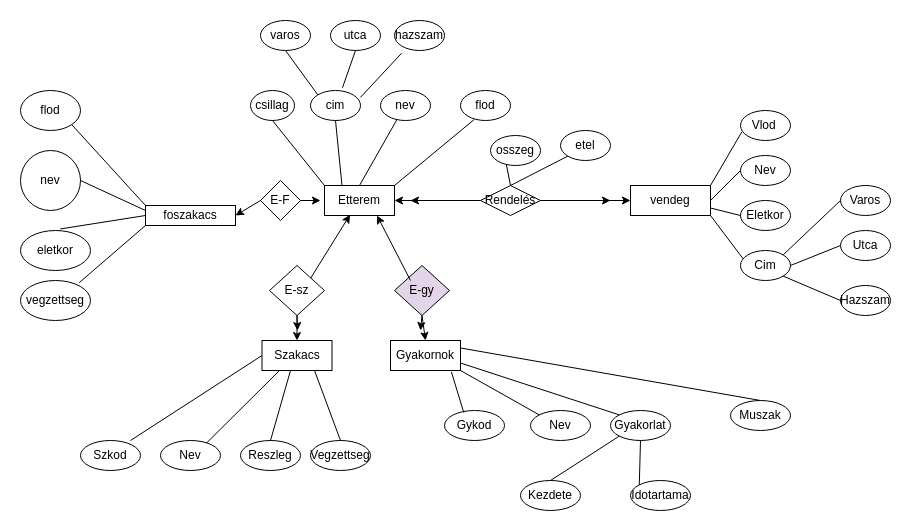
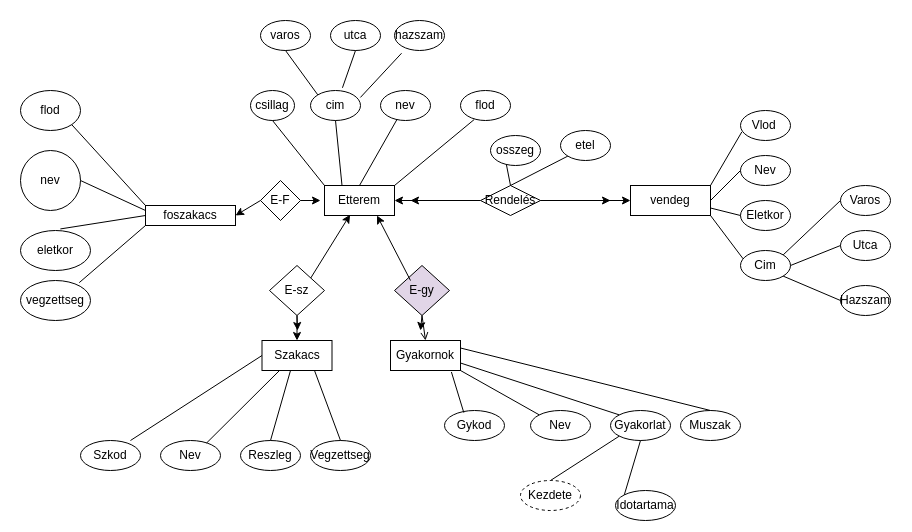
  <mxCell id="0" />
  <mxCell id="1" parent="0" />
  <mxCell id="2" value="flod" style="ellipse;whiteSpace=wrap;html=1;" vertex="1" parent="1"><mxGeometry x="20" y="90" width="60" height="40" as="geometry" /></mxCell>
  <mxCell id="3" value="nev" style="ellipse;whiteSpace=wrap;html=1;" vertex="1" parent="1"><mxGeometry x="20" y="150" width="60" height="60" as="geometry" /></mxCell>
  <mxCell id="4" value="eletkor" style="ellipse;whiteSpace=wrap;html=1;" vertex="1" parent="1"><mxGeometry x="20" y="230" width="70" height="40" as="geometry" /></mxCell>
  <mxCell id="5" value="vegzettseg" style="ellipse;whiteSpace=wrap;html=1;" vertex="1" parent="1"><mxGeometry x="20" y="280" width="70" height="40" as="geometry" /></mxCell>
  <mxCell id="6" value="foszakacs" style="rounded=0;whiteSpace=wrap;html=1;" vertex="1" parent="1"><mxGeometry x="145" y="205" width="90" height="20" as="geometry" /></mxCell>
  <mxCell id="7" value="" style="endArrow=none;html=1;rounded=0;entryX=1;entryY=1;entryDx=0;entryDy=0;exitX=0;exitY=0;exitDx=0;exitDy=0;" edge="1" parent="1" source="6" target="2"><mxGeometry width="50" height="50" relative="1" as="geometry"><mxPoint x="250" y="220" as="sourcePoint" /><mxPoint x="300" y="170" as="targetPoint" /></mxGeometry></mxCell>
  <mxCell id="8" value="" style="endArrow=none;html=1;rounded=0;entryX=1;entryY=0.5;entryDx=0;entryDy=0;exitX=0;exitY=0.25;exitDx=0;exitDy=0;" edge="1" parent="1" source="6" target="3"><mxGeometry width="50" height="50" relative="1" as="geometry"><mxPoint x="250" y="220" as="sourcePoint" /><mxPoint x="300" y="170" as="targetPoint" /></mxGeometry></mxCell>
  <mxCell id="9" value="" style="endArrow=none;html=1;rounded=0;entryX=0.569;entryY=-0.039;entryDx=0;entryDy=0;entryPerimeter=0;exitX=0;exitY=0.5;exitDx=0;exitDy=0;" edge="1" parent="1" source="6" target="4"><mxGeometry width="50" height="50" relative="1" as="geometry"><mxPoint x="250" y="220" as="sourcePoint" /><mxPoint x="300" y="170" as="targetPoint" /></mxGeometry></mxCell>
  <mxCell id="10" value="" style="endArrow=none;html=1;rounded=0;entryX=0.839;entryY=0.054;entryDx=0;entryDy=0;entryPerimeter=0;exitX=0;exitY=1;exitDx=0;exitDy=0;" edge="1" parent="1" source="6" target="5"><mxGeometry width="50" height="50" relative="1" as="geometry"><mxPoint x="250" y="220" as="sourcePoint" /><mxPoint x="300" y="170" as="targetPoint" /></mxGeometry></mxCell>
  <mxCell id="11" value="E-F" style="rhombus;whiteSpace=wrap;html=1;" vertex="1" parent="1"><mxGeometry x="260" y="180" width="40" height="40" as="geometry" /></mxCell>
  <mxCell id="12" value="" style="endArrow=classic;html=1;rounded=0;entryX=1;entryY=0.5;entryDx=0;entryDy=0;exitX=0;exitY=0.5;exitDx=0;exitDy=0;" edge="1" parent="1" source="11" target="6"><mxGeometry width="50" height="50" relative="1" as="geometry"><mxPoint x="250" y="220" as="sourcePoint" /><mxPoint x="300" y="170" as="targetPoint" /></mxGeometry></mxCell>
  <mxCell id="13" value="" style="endArrow=classic;html=1;rounded=0;exitX=1;exitY=0.5;exitDx=0;exitDy=0;" edge="1" parent="1" source="11"><mxGeometry width="50" height="50" relative="1" as="geometry"><mxPoint x="250" y="220" as="sourcePoint" /><mxPoint x="320" y="200" as="targetPoint" /></mxGeometry></mxCell>
  <mxCell id="14" value="Etterem" style="rounded=0;whiteSpace=wrap;html=1;" vertex="1" parent="1"><mxGeometry x="324" y="185" width="70" height="30" as="geometry" /></mxCell>
  <mxCell id="15" value="csillag" style="ellipse;whiteSpace=wrap;html=1;" vertex="1" parent="1"><mxGeometry x="250" y="90" width="44" height="30" as="geometry" /></mxCell>
  <mxCell id="16" value="cim" style="ellipse;whiteSpace=wrap;html=1;" vertex="1" parent="1"><mxGeometry x="310" y="90" width="50" height="30" as="geometry" /></mxCell>
  <mxCell id="17" value="nev" style="ellipse;whiteSpace=wrap;html=1;" vertex="1" parent="1"><mxGeometry x="380" y="90" width="50" height="30" as="geometry" /></mxCell>
  <mxCell id="18" value="flod" style="ellipse;whiteSpace=wrap;html=1;" vertex="1" parent="1"><mxGeometry x="460" y="90" width="50" height="30" as="geometry" /></mxCell>
  <mxCell id="19" value="varos" style="ellipse;whiteSpace=wrap;html=1;" vertex="1" parent="1"><mxGeometry x="260" width="50" height="30" as="geometry" y="20" /></mxCell>
  <mxCell id="20" value="utca" style="ellipse;whiteSpace=wrap;html=1;" vertex="1" parent="1"><mxGeometry x="330" width="50" height="30" as="geometry" y="20" /></mxCell>
  <mxCell id="21" value="hazszam" style="ellipse;whiteSpace=wrap;html=1;" vertex="1" parent="1"><mxGeometry x="394" width="50" height="30" as="geometry" y="20" /></mxCell>
  <mxCell id="22" value="" style="endArrow=none;html=1;rounded=0;entryX=0.5;entryY=1;entryDx=0;entryDy=0;exitX=0;exitY=0;exitDx=0;exitDy=0;" edge="1" parent="1" source="16" target="19"><mxGeometry width="50" height="50" relative="1" as="geometry"><mxPoint x="370" y="150" as="sourcePoint" /><mxPoint x="420" y="100" as="targetPoint" /></mxGeometry></mxCell>
  <mxCell id="23" value="" style="endArrow=none;html=1;rounded=0;entryX=0.5;entryY=1;entryDx=0;entryDy=0;exitX=0.639;exitY=-0.09;exitDx=0;exitDy=0;exitPerimeter=0;" edge="1" parent="1" source="16" target="20"><mxGeometry width="50" height="50" relative="1" as="geometry"><mxPoint x="370" y="150" as="sourcePoint" /><mxPoint x="420" y="100" as="targetPoint" /></mxGeometry></mxCell>
  <mxCell id="24" value="" style="endArrow=none;html=1;rounded=0;entryX=0;entryY=1;entryDx=0;entryDy=0;exitX=0.998;exitY=0.232;exitDx=0;exitDy=0;exitPerimeter=0;" edge="1" parent="1" source="16"><mxGeometry width="50" height="50" relative="1" as="geometry"><mxPoint x="370" y="157.27" as="sourcePoint" /><mxPoint x="401.075" y="52.726" as="targetPoint" /></mxGeometry></mxCell>
  <mxCell id="25" value="" style="endArrow=none;html=1;rounded=0;entryX=0.5;entryY=1;entryDx=0;entryDy=0;exitX=0;exitY=0;exitDx=0;exitDy=0;" edge="1" parent="1" source="14" target="15"><mxGeometry width="50" height="50" relative="1" as="geometry"><mxPoint x="410" y="230" as="sourcePoint" /><mxPoint x="460" y="180" as="targetPoint" /></mxGeometry></mxCell>
  <mxCell id="26" value="" style="endArrow=none;html=1;rounded=0;entryX=0.5;entryY=1;entryDx=0;entryDy=0;exitX=0.25;exitY=0;exitDx=0;exitDy=0;" edge="1" parent="1" source="14" target="16"><mxGeometry width="50" height="50" relative="1" as="geometry"><mxPoint x="410" y="230" as="sourcePoint" /><mxPoint x="460" y="180" as="targetPoint" /></mxGeometry></mxCell>
  <mxCell id="27" value="" style="endArrow=none;html=1;rounded=0;entryX=0.329;entryY=0.968;entryDx=0;entryDy=0;entryPerimeter=0;exitX=0.5;exitY=0;exitDx=0;exitDy=0;" edge="1" parent="1" source="14" target="17"><mxGeometry width="50" height="50" relative="1" as="geometry"><mxPoint x="410" y="230" as="sourcePoint" /><mxPoint x="460" y="180" as="targetPoint" /></mxGeometry></mxCell>
  <mxCell id="28" value="" style="endArrow=none;html=1;rounded=0;entryX=0.274;entryY=0.968;entryDx=0;entryDy=0;entryPerimeter=0;exitX=1;exitY=0;exitDx=0;exitDy=0;" edge="1" parent="1" source="14" target="18"><mxGeometry width="50" height="50" relative="1" as="geometry"><mxPoint x="410" y="230" as="sourcePoint" /><mxPoint x="460" y="180" as="targetPoint" /></mxGeometry></mxCell>
  <mxCell id="29" value="" style="endArrow=classic;html=1;rounded=0;entryX=1;entryY=0.5;entryDx=0;entryDy=0;" edge="1" parent="1" target="14"><mxGeometry width="50" height="50" relative="1" as="geometry"><mxPoint x="450" y="200" as="sourcePoint" /><mxPoint x="460" y="180" as="targetPoint" /></mxGeometry></mxCell>
  <mxCell id="30" value="" style="endArrow=classic;html=1;rounded=0;" edge="1" parent="1"><mxGeometry width="50" height="50" relative="1" as="geometry"><mxPoint x="480" y="200" as="sourcePoint" /><mxPoint x="410" y="200" as="targetPoint" /></mxGeometry></mxCell>
  <mxCell id="31" value="Rendelés" style="rhombus;whiteSpace=wrap;html=1;" vertex="1" parent="1"><mxGeometry x="480" y="185" width="60" height="30" as="geometry" /></mxCell>
  <mxCell id="32" value="" style="endArrow=none;html=1;rounded=0;entryX=0.315;entryY=0.945;entryDx=0;entryDy=0;entryPerimeter=0;exitX=0.5;exitY=0;exitDx=0;exitDy=0;" edge="1" parent="1" source="31" target="33"><mxGeometry width="50" height="50" relative="1" as="geometry"><mxPoint x="410" y="230" as="sourcePoint" /><mxPoint x="490" y="170" as="targetPoint" /></mxGeometry></mxCell>
  <mxCell id="33" value="osszeg" style="ellipse;whiteSpace=wrap;html=1;" vertex="1" parent="1"><mxGeometry x="490" y="135" width="50" height="30" as="geometry" /></mxCell>
  <mxCell id="34" value="etel" style="ellipse;whiteSpace=wrap;html=1;" vertex="1" parent="1"><mxGeometry x="560" y="130" width="50" height="30" as="geometry" /></mxCell>
  <mxCell id="35" value="" style="endArrow=none;html=1;rounded=0;entryX=0;entryY=1;entryDx=0;entryDy=0;exitX=0.596;exitY=0.008;exitDx=0;exitDy=0;exitPerimeter=0;" edge="1" parent="1" target="34"><mxGeometry width="50" height="50" relative="1" as="geometry"><mxPoint x="510" y="185" as="sourcePoint" /><mxPoint x="561.315" y="155.216" as="targetPoint" /></mxGeometry></mxCell>
  <mxCell id="36" value="" style="endArrow=classic;html=1;rounded=0;exitX=1;exitY=0.5;exitDx=0;exitDy=0;" edge="1" parent="1" source="31"><mxGeometry width="50" height="50" relative="1" as="geometry"><mxPoint x="650" y="230" as="sourcePoint" /><mxPoint x="630" y="200" as="targetPoint" /></mxGeometry></mxCell>
  <mxCell id="37" value="" style="endArrow=classic;html=1;rounded=0;exitX=1;exitY=0.5;exitDx=0;exitDy=0;" edge="1" parent="1" source="31"><mxGeometry width="50" height="50" relative="1" as="geometry"><mxPoint x="650" y="230" as="sourcePoint" /><mxPoint x="610" y="200" as="targetPoint" /></mxGeometry></mxCell>
  <mxCell id="38" value="vendeg" style="rounded=0;whiteSpace=wrap;html=1;" vertex="1" parent="1"><mxGeometry x="630" y="185" width="80" height="30" as="geometry" /></mxCell>
  <mxCell id="39" value="Vlod&lt;span style=&quot;white-space: pre;&quot;&gt;&#09;&lt;/span&gt;" style="ellipse;whiteSpace=wrap;html=1;" vertex="1" parent="1"><mxGeometry x="740" y="110" width="50" height="30" as="geometry" /></mxCell>
  <mxCell id="40" value="Nev" style="ellipse;whiteSpace=wrap;html=1;" vertex="1" parent="1"><mxGeometry x="740" y="155" width="50" height="30" as="geometry" /></mxCell>
  <mxCell id="41" value="Eletkor" style="ellipse;whiteSpace=wrap;html=1;" vertex="1" parent="1"><mxGeometry x="740" y="200" width="50" height="30" as="geometry" /></mxCell>
  <mxCell id="42" value="Cim" style="ellipse;whiteSpace=wrap;html=1;" vertex="1" parent="1"><mxGeometry x="740" y="250" width="50" height="30" as="geometry" /></mxCell>
  <mxCell id="43" value="Varos" style="ellipse;whiteSpace=wrap;html=1;" vertex="1" parent="1"><mxGeometry x="840" y="185" width="50" height="30" as="geometry" /></mxCell>
  <mxCell id="44" value="Utca" style="ellipse;whiteSpace=wrap;html=1;" vertex="1" parent="1"><mxGeometry x="840" y="230" width="50" height="30" as="geometry" /></mxCell>
  <mxCell id="45" value="Hazszam" style="ellipse;whiteSpace=wrap;html=1;" vertex="1" parent="1"><mxGeometry x="840" y="285" width="50" height="30" as="geometry" /></mxCell>
  <mxCell id="46" value="" style="endArrow=none;html=1;rounded=0;entryX=0;entryY=0.5;entryDx=0;entryDy=0;exitX=1;exitY=0;exitDx=0;exitDy=0;" edge="1" parent="1" source="42" target="43"><mxGeometry width="50" height="50" relative="1" as="geometry"><mxPoint x="690" y="230" as="sourcePoint" /><mxPoint x="740" y="180" as="targetPoint" /></mxGeometry></mxCell>
  <mxCell id="47" value="" style="endArrow=none;html=1;rounded=0;entryX=0;entryY=0.5;entryDx=0;entryDy=0;exitX=1;exitY=0.5;exitDx=0;exitDy=0;" edge="1" parent="1" source="42" target="44"><mxGeometry width="50" height="50" relative="1" as="geometry"><mxPoint x="690" y="230" as="sourcePoint" /><mxPoint x="740" y="180" as="targetPoint" /></mxGeometry></mxCell>
  <mxCell id="48" value="" style="endArrow=none;html=1;rounded=0;entryX=0;entryY=0.5;entryDx=0;entryDy=0;exitX=1;exitY=1;exitDx=0;exitDy=0;" edge="1" parent="1" source="42" target="45"><mxGeometry width="50" height="50" relative="1" as="geometry"><mxPoint x="690" y="230" as="sourcePoint" /><mxPoint x="740" y="180" as="targetPoint" /></mxGeometry></mxCell>
  <mxCell id="49" value="" style="endArrow=none;html=1;rounded=0;entryX=0.026;entryY=0.715;entryDx=0;entryDy=0;entryPerimeter=0;exitX=1;exitY=0;exitDx=0;exitDy=0;" edge="1" parent="1" source="38" target="39"><mxGeometry width="50" height="50" relative="1" as="geometry"><mxPoint x="690" y="230" as="sourcePoint" /><mxPoint x="740" y="180" as="targetPoint" /></mxGeometry></mxCell>
  <mxCell id="50" value="" style="endArrow=none;html=1;rounded=0;entryX=0;entryY=0.5;entryDx=0;entryDy=0;exitX=1;exitY=0.5;exitDx=0;exitDy=0;" edge="1" parent="1" source="38" target="40"><mxGeometry width="50" height="50" relative="1" as="geometry"><mxPoint x="690" y="230" as="sourcePoint" /><mxPoint x="740" y="180" as="targetPoint" /></mxGeometry></mxCell>
  <mxCell id="51" value="" style="endArrow=none;html=1;rounded=0;entryX=0;entryY=0.5;entryDx=0;entryDy=0;exitX=1;exitY=0.75;exitDx=0;exitDy=0;" edge="1" parent="1" source="38" target="41"><mxGeometry width="50" height="50" relative="1" as="geometry"><mxPoint x="690" y="230" as="sourcePoint" /><mxPoint x="740" y="180" as="targetPoint" /></mxGeometry></mxCell>
  <mxCell id="52" value="" style="endArrow=none;html=1;rounded=0;entryX=0.053;entryY=0.278;entryDx=0;entryDy=0;entryPerimeter=0;exitX=1;exitY=1;exitDx=0;exitDy=0;" edge="1" parent="1" source="38" target="42"><mxGeometry width="50" height="50" relative="1" as="geometry"><mxPoint x="690" y="230" as="sourcePoint" /><mxPoint x="740" y="180" as="targetPoint" /></mxGeometry></mxCell>
  <mxCell id="53" value="E-sz" style="rhombus;whiteSpace=wrap;html=1;" vertex="1" parent="1"><mxGeometry x="269" y="265" width="55" height="50" as="geometry" /></mxCell>
  <mxCell id="54" value="E-gy" style="rhombus;whiteSpace=wrap;html=1;fillColor=#e1d5e7;" vertex="1" parent="1"><mxGeometry x="394" y="265" width="55" height="50" as="geometry" /></mxCell>
  <mxCell id="55" value="" style="endArrow=classic;html=1;rounded=0;entryX=0.365;entryY=0.974;entryDx=0;entryDy=0;entryPerimeter=0;exitX=1;exitY=0;exitDx=0;exitDy=0;" edge="1" parent="1" source="53" target="14"><mxGeometry width="50" height="50" relative="1" as="geometry"><mxPoint x="310" y="320" as="sourcePoint" /><mxPoint x="360" y="270" as="targetPoint" /></mxGeometry></mxCell>
  <mxCell id="56" value="" style="endArrow=classic;html=1;rounded=0;entryX=0.75;entryY=1;entryDx=0;entryDy=0;exitX=0.291;exitY=0.3;exitDx=0;exitDy=0;exitPerimeter=0;" edge="1" parent="1" source="54" target="14"><mxGeometry width="50" height="50" relative="1" as="geometry"><mxPoint x="410" y="270" as="sourcePoint" /><mxPoint x="360" y="270" as="targetPoint" /></mxGeometry></mxCell>
  <mxCell id="57" value="Szakacs" style="rounded=0;whiteSpace=wrap;html=1;" vertex="1" parent="1"><mxGeometry x="261.5" y="340" width="70" height="30" as="geometry" /></mxCell>
  <mxCell id="58" value="Gyakornok" style="rounded=0;whiteSpace=wrap;html=1;" vertex="1" parent="1"><mxGeometry x="390" y="340" width="70" height="30" as="geometry" /></mxCell>
  <mxCell id="59" value="" style="endArrow=classic;html=1;rounded=0;entryX=0.5;entryY=0;entryDx=0;entryDy=0;exitX=0.5;exitY=1;exitDx=0;exitDy=0;" edge="1" parent="1" source="53" target="57"><mxGeometry width="50" height="50" relative="1" as="geometry"><mxPoint x="310" y="320" as="sourcePoint" /><mxPoint x="360" y="270" as="targetPoint" /></mxGeometry></mxCell>
  <mxCell id="60" value="" style="endArrow=classic;html=1;rounded=0;exitX=0.5;exitY=1;exitDx=0;exitDy=0;" edge="1" parent="1" source="53"><mxGeometry width="50" height="50" relative="1" as="geometry"><mxPoint x="310" y="320" as="sourcePoint" /><mxPoint x="297" y="330" as="targetPoint" /></mxGeometry></mxCell>
- <mxCell id="61" value="" style="endArrow=classic;html=1;rounded=0;entryX=0.5;entryY=0;entryDx=0;entryDy=0;exitX=0.5;exitY=1;exitDx=0;exitDy=0;" edge="1" parent="1" source="54" target="58"><mxGeometry width="50" height="50" relative="1" as="geometry"><mxPoint x="310" y="320" as="sourcePoint" /><mxPoint x="360" y="270" as="targetPoint" /></mxGeometry></mxCell>
+ <mxCell id="61" value="" style="endArrow=open;html=1;rounded=0;entryX=0.5;entryY=0;entryDx=0;entryDy=0;exitX=0.5;exitY=1;exitDx=0;exitDy=0;" edge="1" parent="1" source="54" target="58"><mxGeometry width="50" height="50" relative="1" as="geometry"><mxPoint x="310" y="320" as="sourcePoint" /><mxPoint x="360" y="270" as="targetPoint" /></mxGeometry></mxCell>
  <mxCell id="62" value="" style="endArrow=classic;html=1;rounded=0;exitX=0.5;exitY=1;exitDx=0;exitDy=0;" edge="1" parent="1" source="54"><mxGeometry width="50" height="50" relative="1" as="geometry"><mxPoint x="420" y="320" as="sourcePoint" /><mxPoint x="420" y="330" as="targetPoint" /></mxGeometry></mxCell>
  <mxCell id="63" value="Szkod" style="ellipse;whiteSpace=wrap;html=1;" vertex="1" parent="1"><mxGeometry x="80" y="440" width="60" height="30" as="geometry" /></mxCell>
  <mxCell id="64" value="Nev" style="ellipse;whiteSpace=wrap;html=1;" vertex="1" parent="1"><mxGeometry x="160" y="440" width="60" height="30" as="geometry" /></mxCell>
  <mxCell id="65" value="Reszleg" style="ellipse;whiteSpace=wrap;html=1;" vertex="1" parent="1"><mxGeometry x="240" y="440" width="60" height="30" as="geometry" /></mxCell>
  <mxCell id="66" value="Vegzettseg" style="ellipse;whiteSpace=wrap;html=1;" vertex="1" parent="1"><mxGeometry x="310" y="440" width="60" height="30" as="geometry" /></mxCell>
  <mxCell id="67" value="Gykod" style="ellipse;whiteSpace=wrap;html=1;" vertex="1" parent="1"><mxGeometry x="444" y="410" width="60" height="30" as="geometry" /></mxCell>
  <mxCell id="68" value="Nev" style="ellipse;whiteSpace=wrap;html=1;" vertex="1" parent="1"><mxGeometry x="530" y="410" width="60" height="30" as="geometry" /></mxCell>
  <mxCell id="69" value="Gyakorlat" style="ellipse;whiteSpace=wrap;html=1;" vertex="1" parent="1"><mxGeometry x="610" y="410" width="60" height="30" as="geometry" /></mxCell>
- <mxCell id="70" value="Muszak" style="ellipse;whiteSpace=wrap;html=1;" vertex="1" parent="1"><mxGeometry x="730" y="400" width="60" height="30" as="geometry" /></mxCell>
- <mxCell id="71" value="Kezdete" style="ellipse;whiteSpace=wrap;html=1;" vertex="1" parent="1"><mxGeometry x="520" y="480" width="60" height="30" as="geometry" /></mxCell>
- <mxCell id="72" value="Idotartama" style="ellipse;whiteSpace=wrap;html=1;" vertex="1" parent="1"><mxGeometry x="630" y="480" width="60" height="30" as="geometry" /></mxCell>
+ <mxCell id="70" value="Muszak" style="ellipse;whiteSpace=wrap;html=1;" vertex="1" parent="1"><mxGeometry x="680" y="410" width="60" height="30" as="geometry" /></mxCell>
+ <mxCell id="71" value="Kezdete" style="ellipse;whiteSpace=wrap;html=1;dashed=1;" vertex="1" parent="1"><mxGeometry x="520" y="480" width="60" height="30" as="geometry" /></mxCell>
+ <mxCell id="72" value="Idotartama" style="ellipse;whiteSpace=wrap;html=1;" vertex="1" parent="1"><mxGeometry x="615" y="490" width="60" height="30" as="geometry" /></mxCell>
  <mxCell id="73" value="" style="endArrow=none;html=1;rounded=0;entryX=0.87;entryY=1.048;entryDx=0;entryDy=0;entryPerimeter=0;exitX=0.322;exitY=0.071;exitDx=0;exitDy=0;exitPerimeter=0;" edge="1" parent="1" source="67" target="58"><mxGeometry width="50" height="50" relative="1" as="geometry"><mxPoint x="450" y="410" as="sourcePoint" /><mxPoint x="500" y="360" as="targetPoint" /></mxGeometry></mxCell>
  <mxCell id="74" value="" style="endArrow=none;html=1;rounded=0;entryX=1;entryY=1;entryDx=0;entryDy=0;exitX=0;exitY=0;exitDx=0;exitDy=0;" edge="1" parent="1" source="68" target="58"><mxGeometry width="50" height="50" relative="1" as="geometry"><mxPoint x="473" y="422" as="sourcePoint" /><mxPoint x="461" y="381" as="targetPoint" /></mxGeometry></mxCell>
  <mxCell id="75" value="" style="endArrow=none;html=1;rounded=0;entryX=1;entryY=0.75;entryDx=0;entryDy=0;exitX=0;exitY=0;exitDx=0;exitDy=0;" edge="1" parent="1" source="69" target="58"><mxGeometry width="50" height="50" relative="1" as="geometry"><mxPoint x="483" y="432" as="sourcePoint" /><mxPoint x="471" y="391" as="targetPoint" /></mxGeometry></mxCell>
  <mxCell id="76" value="" style="endArrow=none;html=1;rounded=0;entryX=1;entryY=0.25;entryDx=0;entryDy=0;exitX=0.5;exitY=0;exitDx=0;exitDy=0;" edge="1" parent="1" source="70" target="58"><mxGeometry width="50" height="50" relative="1" as="geometry"><mxPoint x="493" y="442" as="sourcePoint" /><mxPoint x="481" y="401" as="targetPoint" /></mxGeometry></mxCell>
  <mxCell id="77" value="" style="endArrow=none;html=1;rounded=0;entryX=0;entryY=1;entryDx=0;entryDy=0;exitX=0.5;exitY=0;exitDx=0;exitDy=0;" edge="1" parent="1" source="71" target="69"><mxGeometry width="50" height="50" relative="1" as="geometry"><mxPoint x="503" y="452" as="sourcePoint" /><mxPoint x="491" y="411" as="targetPoint" /></mxGeometry></mxCell>
  <mxCell id="78" value="" style="endArrow=none;html=1;rounded=0;entryX=0.5;entryY=1;entryDx=0;entryDy=0;exitX=0;exitY=0;exitDx=0;exitDy=0;" edge="1" parent="1" source="72" target="69"><mxGeometry width="50" height="50" relative="1" as="geometry"><mxPoint x="513" y="462" as="sourcePoint" /><mxPoint x="501" y="421" as="targetPoint" /></mxGeometry></mxCell>
  <mxCell id="79" value="" style="endArrow=none;html=1;rounded=0;entryX=0.75;entryY=1;entryDx=0;entryDy=0;exitX=0.5;exitY=0;exitDx=0;exitDy=0;" edge="1" parent="1" source="66" target="57"><mxGeometry width="50" height="50" relative="1" as="geometry"><mxPoint x="523" y="472" as="sourcePoint" /><mxPoint x="511" y="431" as="targetPoint" /></mxGeometry></mxCell>
  <mxCell id="80" value="" style="endArrow=none;html=1;rounded=0;exitX=0.5;exitY=0;exitDx=0;exitDy=0;" edge="1" parent="1" source="65"><mxGeometry width="50" height="50" relative="1" as="geometry"><mxPoint x="533" y="482" as="sourcePoint" /><mxPoint x="290" y="370" as="targetPoint" /></mxGeometry></mxCell>
  <mxCell id="81" value="" style="endArrow=none;html=1;rounded=0;entryX=0.25;entryY=1;entryDx=0;entryDy=0;exitX=0.768;exitY=0.083;exitDx=0;exitDy=0;exitPerimeter=0;" edge="1" parent="1" source="64" target="57"><mxGeometry width="50" height="50" relative="1" as="geometry"><mxPoint x="543" y="492" as="sourcePoint" /><mxPoint x="531" y="451" as="targetPoint" /></mxGeometry></mxCell>
  <mxCell id="82" value="" style="endArrow=none;html=1;rounded=0;entryX=0;entryY=0.5;entryDx=0;entryDy=0;exitX=0.833;exitY=0;exitDx=0;exitDy=0;exitPerimeter=0;" edge="1" parent="1" source="63" target="57"><mxGeometry width="50" height="50" relative="1" as="geometry"><mxPoint x="553" y="502" as="sourcePoint" /><mxPoint x="541" y="461" as="targetPoint" /></mxGeometry></mxCell>
